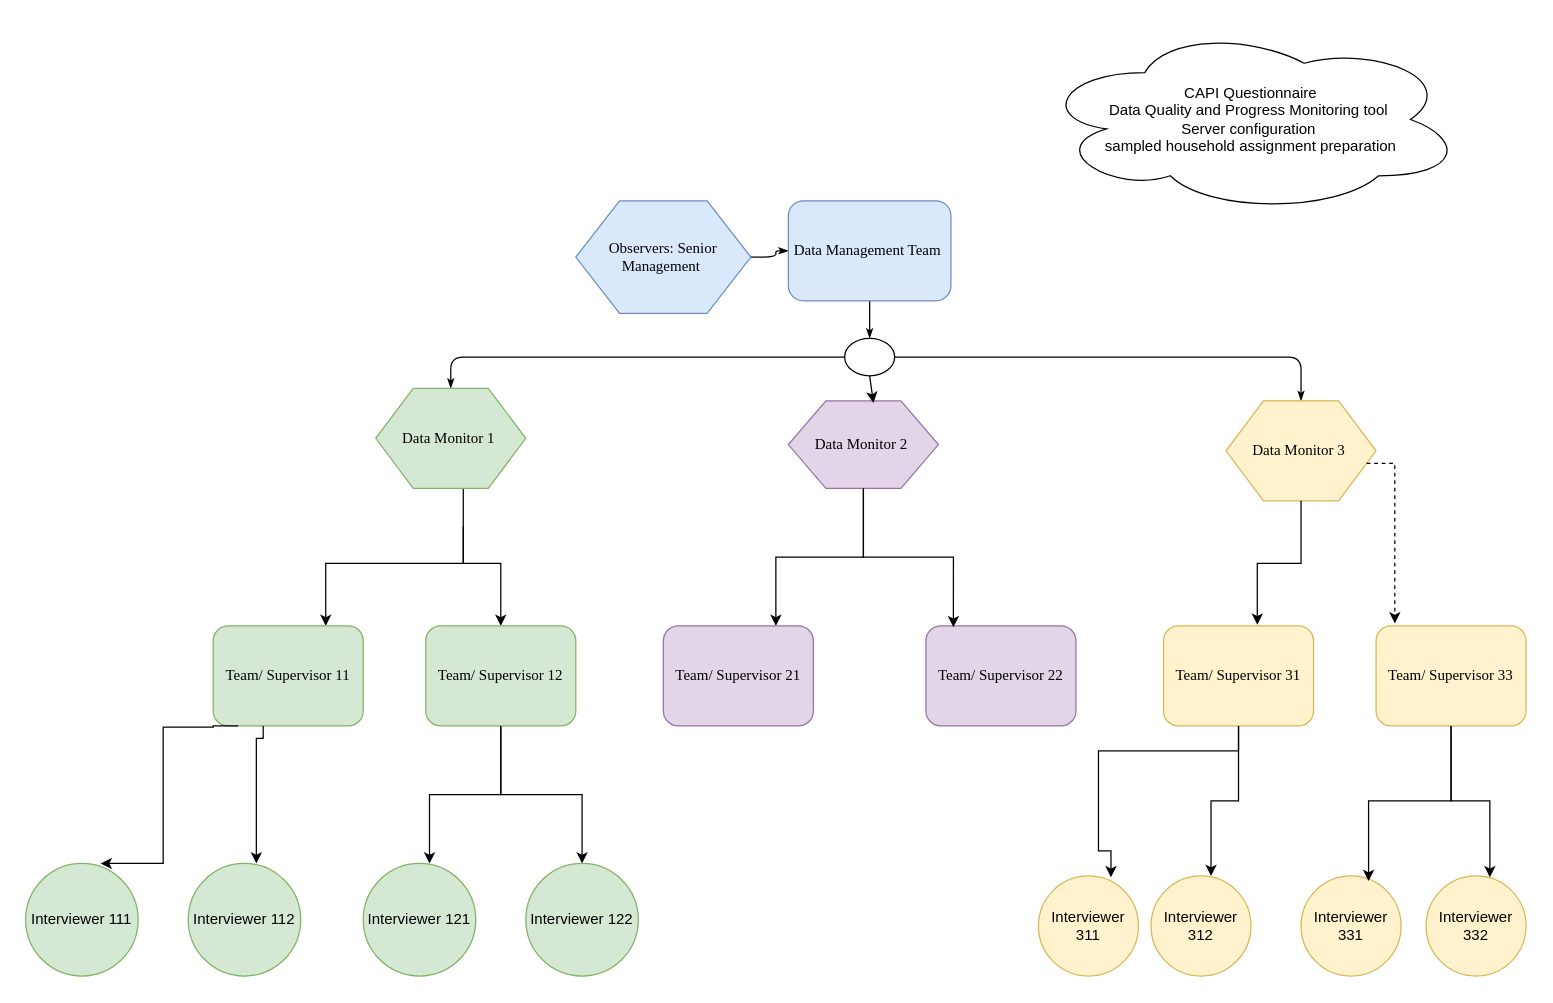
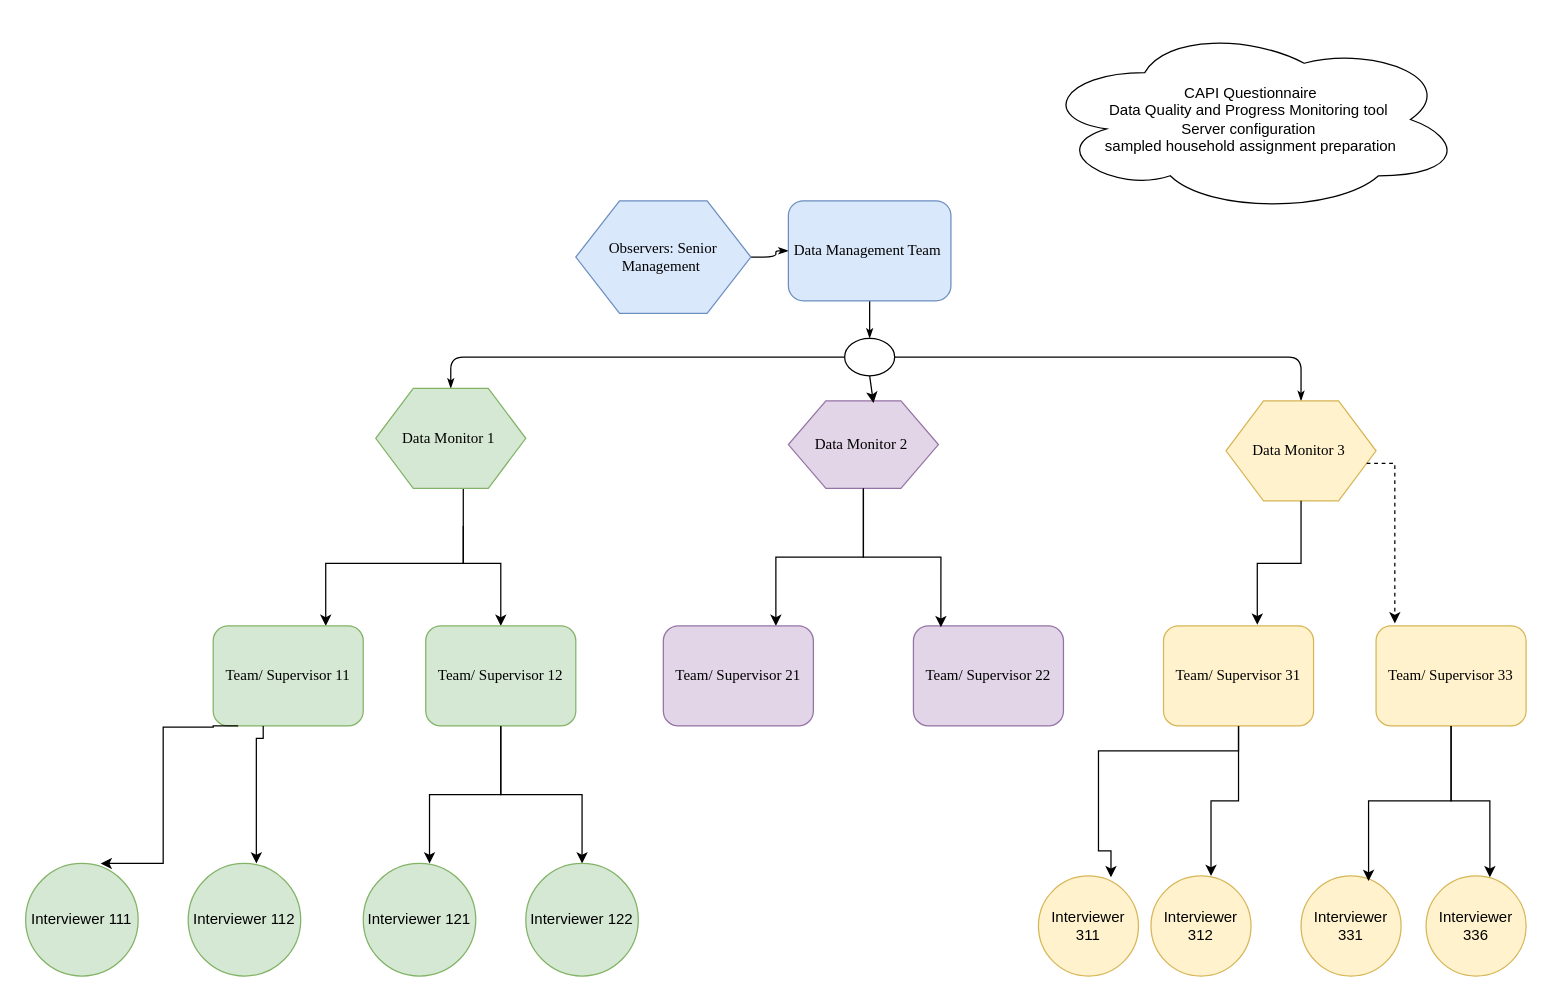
  <mxCell id="0" />
  <mxCell id="1" parent="0" />
  <mxCell id="2" style="edgeStyle=orthogonalEdgeStyle;rounded=1;html=1;labelBackgroundColor=none;startArrow=none;startFill=0;startSize=5;endArrow=classicThin;endFill=1;endSize=5;jettySize=auto;orthogonalLoop=1;strokeWidth=1;fontFamily=Verdana;fontSize=8" parent="1" source="3" target="5" edge="1"><mxGeometry relative="1" as="geometry" /></mxCell>
  <mxCell id="3" value="Observers: Senior Management&amp;nbsp;" style="shape=hexagon;perimeter=hexagonPerimeter;whiteSpace=wrap;html=1;rounded=0;shadow=0;labelBackgroundColor=none;strokeWidth=1;fontFamily=Verdana;fontSize=12;align=center;fillColor=#dae8fc;strokeColor=#6c8ebf;" parent="1" vertex="1"><mxGeometry x="460" y="160" width="140" height="90" as="geometry" /></mxCell>
  <mxCell id="4" style="edgeStyle=orthogonalEdgeStyle;rounded=1;html=1;labelBackgroundColor=none;startArrow=none;startFill=0;startSize=5;endArrow=classicThin;endFill=1;endSize=5;jettySize=auto;orthogonalLoop=1;strokeWidth=1;fontFamily=Verdana;fontSize=8" parent="1" source="5" target="8" edge="1"><mxGeometry relative="1" as="geometry" /></mxCell>
  <mxCell id="5" value="Data Management Team&amp;nbsp;" style="rounded=1;whiteSpace=wrap;html=1;shadow=0;labelBackgroundColor=none;strokeWidth=1;fontFamily=Verdana;fontSize=12;align=center;fillColor=#dae8fc;strokeColor=#6c8ebf;" parent="1" vertex="1"><mxGeometry x="630" y="160" width="130" height="80" as="geometry" /></mxCell>
  <mxCell id="6" style="edgeStyle=orthogonalEdgeStyle;rounded=1;html=1;labelBackgroundColor=none;startArrow=none;startFill=0;startSize=5;endArrow=classicThin;endFill=1;endSize=5;jettySize=auto;orthogonalLoop=1;strokeWidth=1;fontFamily=Verdana;fontSize=8" parent="1" source="8" target="12" edge="1"><mxGeometry relative="1" as="geometry" /></mxCell>
  <mxCell id="7" style="edgeStyle=orthogonalEdgeStyle;rounded=1;html=1;labelBackgroundColor=none;startArrow=none;startFill=0;startSize=5;endArrow=classicThin;endFill=1;endSize=5;jettySize=auto;orthogonalLoop=1;strokeWidth=1;fontFamily=Verdana;fontSize=8" parent="1" source="8" target="11" edge="1"><mxGeometry relative="1" as="geometry" /></mxCell>
  <mxCell id="8" value="" style="ellipse;whiteSpace=wrap;html=1;rounded=1;shadow=0;labelBackgroundColor=none;strokeWidth=1;fontFamily=Verdana;fontSize=12;align=center;" parent="1" vertex="1"><mxGeometry x="675" y="270" width="40" height="30" as="geometry" /></mxCell>
  <mxCell id="9" style="edgeStyle=orthogonalEdgeStyle;rounded=0;orthogonalLoop=1;jettySize=auto;html=1;entryX=0.5;entryY=0;entryDx=0;entryDy=0;" edge="1" parent="1" source="11" target="21"><mxGeometry relative="1" as="geometry"><Array as="points"><mxPoint x="370" y="450" /><mxPoint x="400" y="450" /></Array></mxGeometry></mxCell>
  <mxCell id="10" value="" style="edgeStyle=orthogonalEdgeStyle;rounded=0;orthogonalLoop=1;jettySize=auto;html=1;entryX=0.75;entryY=0;entryDx=0;entryDy=0;" edge="1" parent="1" target="13"><mxGeometry relative="1" as="geometry"><mxPoint x="370" y="420" as="sourcePoint" /><Array as="points"><mxPoint x="370" y="450" /><mxPoint x="260" y="450" /></Array></mxGeometry></mxCell>
  <mxCell id="11" value="Data Monitor 1&amp;nbsp;" style="shape=hexagon;perimeter=hexagonPerimeter;whiteSpace=wrap;html=1;rounded=0;shadow=0;labelBackgroundColor=none;strokeWidth=1;fontFamily=Verdana;fontSize=12;align=center;fillColor=#d5e8d4;strokeColor=#82b366;" parent="1" vertex="1"><mxGeometry x="300" y="310" width="120" height="80" as="geometry" /></mxCell>
  <mxCell id="12" value="Data Monitor 3&amp;nbsp;" style="shape=hexagon;perimeter=hexagonPerimeter;whiteSpace=wrap;html=1;rounded=0;shadow=0;labelBackgroundColor=none;strokeWidth=1;fontFamily=Verdana;fontSize=12;align=center;fillColor=#fff2cc;strokeColor=#d6b656;" parent="1" vertex="1"><mxGeometry x="980" y="320" width="120" height="80" as="geometry" /></mxCell>
  <mxCell id="13" value="Team/ Supervisor 11" style="rounded=1;whiteSpace=wrap;html=1;shadow=0;labelBackgroundColor=none;strokeWidth=1;fontFamily=Verdana;fontSize=12;align=center;fillColor=#d5e8d4;strokeColor=#82b366;" parent="1" vertex="1"><mxGeometry x="170" y="500" width="120" height="80" as="geometry" /></mxCell>
  <mxCell id="14" value="Team/ Supervisor 33" style="rounded=1;whiteSpace=wrap;html=1;shadow=0;labelBackgroundColor=none;strokeWidth=1;fontFamily=Verdana;fontSize=12;align=center;fillColor=#fff2cc;strokeColor=#d6b656;" parent="1" vertex="1"><mxGeometry x="1100" y="500" width="120" height="80" as="geometry" /></mxCell>
  <mxCell id="15" style="edgeStyle=orthogonalEdgeStyle;rounded=0;orthogonalLoop=1;jettySize=auto;html=1;entryX=0.75;entryY=0;entryDx=0;entryDy=0;" edge="1" parent="1" source="16" target="18"><mxGeometry relative="1" as="geometry" /></mxCell>
  <mxCell id="16" value="Data Monitor 2&amp;nbsp;" style="shape=hexagon;perimeter=hexagonPerimeter;whiteSpace=wrap;html=1;rounded=0;shadow=0;labelBackgroundColor=none;strokeWidth=1;fontFamily=Verdana;fontSize=12;align=center;fillColor=#e1d5e7;strokeColor=#9673a6;" vertex="1" parent="1"><mxGeometry x="630" y="320" width="120" height="70" as="geometry" /></mxCell>
  <mxCell id="17" value="" style="endArrow=classic;html=1;rounded=0;exitX=0.5;exitY=1;exitDx=0;exitDy=0;entryX=0.567;entryY=0.025;entryDx=0;entryDy=0;entryPerimeter=0;" edge="1" parent="1" source="8" target="16"><mxGeometry width="50" height="50" relative="1" as="geometry"><mxPoint x="650" y="420" as="sourcePoint" /><mxPoint x="700" y="370" as="targetPoint" /></mxGeometry></mxCell>
  <mxCell id="18" value="Team/ Supervisor 21" style="rounded=1;whiteSpace=wrap;html=1;shadow=0;labelBackgroundColor=none;strokeWidth=1;fontFamily=Verdana;fontSize=12;align=center;fillColor=#e1d5e7;strokeColor=#9673a6;" vertex="1" parent="1"><mxGeometry x="530" y="500" width="120" height="80" as="geometry" /></mxCell>
- <mxCell id="19" value="Team/ Supervisor 22" style="rounded=1;whiteSpace=wrap;html=1;shadow=0;labelBackgroundColor=none;strokeWidth=1;fontFamily=Verdana;fontSize=12;align=center;fillColor=#e1d5e7;strokeColor=#9673a6;" vertex="1" parent="1"><mxGeometry x="740" y="500" width="120" height="80" as="geometry" /></mxCell>
+ <mxCell id="19" value="Team/ Supervisor 22" style="rounded=1;whiteSpace=wrap;html=1;shadow=0;labelBackgroundColor=none;strokeWidth=1;fontFamily=Verdana;fontSize=12;align=center;fillColor=#e1d5e7;strokeColor=#9673a6;" vertex="1" parent="1"><mxGeometry x="730" y="500" width="120" height="80" as="geometry" /></mxCell>
  <mxCell id="20" style="edgeStyle=orthogonalEdgeStyle;rounded=0;orthogonalLoop=1;jettySize=auto;html=1;entryX=0.5;entryY=0;entryDx=0;entryDy=0;" edge="1" parent="1" source="21" target="24"><mxGeometry relative="1" as="geometry" /></mxCell>
  <mxCell id="21" value="Team/ Supervisor 12" style="rounded=1;whiteSpace=wrap;html=1;shadow=0;labelBackgroundColor=none;strokeWidth=1;fontFamily=Verdana;fontSize=12;align=center;fillColor=#d5e8d4;strokeColor=#82b366;" vertex="1" parent="1"><mxGeometry x="340" y="500" width="120" height="80" as="geometry" /></mxCell>
  <mxCell id="22" value="Team/ Supervisor 31" style="rounded=1;whiteSpace=wrap;html=1;shadow=0;labelBackgroundColor=none;strokeWidth=1;fontFamily=Verdana;fontSize=12;align=center;fillColor=#fff2cc;strokeColor=#d6b656;" vertex="1" parent="1"><mxGeometry x="930" y="500" width="120" height="80" as="geometry" /></mxCell>
  <mxCell id="23" value="Interviewer 111" style="ellipse;whiteSpace=wrap;html=1;aspect=fixed;fillColor=#d5e8d4;strokeColor=#82b366;" vertex="1" parent="1"><mxGeometry x="20" y="690" width="90" height="90" as="geometry" /></mxCell>
  <mxCell id="24" value="Interviewer 122" style="ellipse;whiteSpace=wrap;html=1;aspect=fixed;fillColor=#d5e8d4;strokeColor=#82b366;" vertex="1" parent="1"><mxGeometry x="420" y="690" width="90" height="90" as="geometry" /></mxCell>
  <mxCell id="25" value="Interviewer 121" style="ellipse;whiteSpace=wrap;html=1;aspect=fixed;fillColor=#d5e8d4;strokeColor=#82b366;" vertex="1" parent="1"><mxGeometry x="290" y="690" width="90" height="90" as="geometry" /></mxCell>
  <mxCell id="26" value="Interviewer 112" style="ellipse;whiteSpace=wrap;html=1;aspect=fixed;fillColor=#d5e8d4;strokeColor=#82b366;" vertex="1" parent="1"><mxGeometry x="150" y="690" width="90" height="90" as="geometry" /></mxCell>
  <mxCell id="27" style="edgeStyle=orthogonalEdgeStyle;rounded=0;orthogonalLoop=1;jettySize=auto;html=1;exitX=0.25;exitY=1;exitDx=0;exitDy=0;entryX=0.778;entryY=0;entryDx=0;entryDy=0;entryPerimeter=0;" edge="1" parent="1"><mxGeometry relative="1" as="geometry"><mxPoint x="189.98" y="580" as="sourcePoint" /><mxPoint x="80" y="690" as="targetPoint" /><Array as="points"><mxPoint x="170" y="580" /><mxPoint x="170" y="581" /><mxPoint y="581" x="130" /><mxPoint y="690" x="130" /></Array></mxGeometry></mxCell>
  <mxCell id="28" style="edgeStyle=orthogonalEdgeStyle;rounded=0;orthogonalLoop=1;jettySize=auto;html=1;entryX=0.767;entryY=0.078;entryDx=0;entryDy=0;entryPerimeter=0;" edge="1" parent="1"><mxGeometry relative="1" as="geometry"><mxPoint x="210" y="580" as="sourcePoint" /><mxPoint x="204.51" y="690" as="targetPoint" /><Array as="points"><mxPoint x="205" y="590" /></Array></mxGeometry></mxCell>
  <mxCell id="29" style="edgeStyle=orthogonalEdgeStyle;rounded=0;orthogonalLoop=1;jettySize=auto;html=1;entryX=0.589;entryY=0;entryDx=0;entryDy=0;entryPerimeter=0;" edge="1" parent="1" source="21" target="25"><mxGeometry relative="1" as="geometry" /></mxCell>
  <mxCell id="30" value="Interviewer 311" style="ellipse;whiteSpace=wrap;html=1;aspect=fixed;fillColor=#fff2cc;strokeColor=#d6b656;" vertex="1" parent="1"><mxGeometry x="830" y="700" width="80" height="80" as="geometry" /></mxCell>
  <mxCell id="31" value="Interviewer 312" style="ellipse;whiteSpace=wrap;html=1;aspect=fixed;fillColor=#fff2cc;strokeColor=#d6b656;" vertex="1" parent="1"><mxGeometry x="920" y="700" width="80" height="80" as="geometry" /></mxCell>
  <mxCell id="32" value="Interviewer 331" style="ellipse;whiteSpace=wrap;html=1;aspect=fixed;fillColor=#fff2cc;strokeColor=#d6b656;" vertex="1" parent="1"><mxGeometry x="1040" y="700" width="80" height="80" as="geometry" /></mxCell>
- <mxCell id="33" value="Interviewer 332" style="ellipse;whiteSpace=wrap;html=1;aspect=fixed;fillColor=#fff2cc;strokeColor=#d6b656;" vertex="1" parent="1"><mxGeometry x="1140" y="700" width="80" height="80" as="geometry" /></mxCell>
+ <mxCell id="33" value="Interviewer 336" style="ellipse;whiteSpace=wrap;html=1;aspect=fixed;fillColor=#fff2cc;strokeColor=#d6b656;" vertex="1" parent="1"><mxGeometry x="1140" y="700" width="80" height="80" as="geometry" /></mxCell>
  <mxCell id="34" style="edgeStyle=orthogonalEdgeStyle;rounded=0;orthogonalLoop=1;jettySize=auto;html=1;entryX=0.725;entryY=0.013;entryDx=0;entryDy=0;entryPerimeter=0;" edge="1" parent="1" source="22" target="30"><mxGeometry relative="1" as="geometry"><Array as="points"><mxPoint x="990" y="600" /><mxPoint x="878" y="600" /><mxPoint x="878" y="680" /><mxPoint x="888" y="680" /></Array></mxGeometry></mxCell>
  <mxCell id="35" style="edgeStyle=orthogonalEdgeStyle;rounded=0;orthogonalLoop=1;jettySize=auto;html=1;entryX=0.6;entryY=0;entryDx=0;entryDy=0;entryPerimeter=0;" edge="1" parent="1" source="22" target="31"><mxGeometry relative="1" as="geometry" /></mxCell>
  <mxCell id="36" style="edgeStyle=orthogonalEdgeStyle;rounded=0;orthogonalLoop=1;jettySize=auto;html=1;entryX=0.675;entryY=0.05;entryDx=0;entryDy=0;entryPerimeter=0;" edge="1" parent="1" source="14" target="32"><mxGeometry relative="1" as="geometry" /></mxCell>
  <mxCell id="37" style="edgeStyle=orthogonalEdgeStyle;rounded=0;orthogonalLoop=1;jettySize=auto;html=1;entryX=0.638;entryY=0.013;entryDx=0;entryDy=0;entryPerimeter=0;" edge="1" parent="1" source="14" target="33"><mxGeometry relative="1" as="geometry" /></mxCell>
  <mxCell id="38" value="CAPI Questionnaire&lt;div&gt;Data Quality and Progress Monitoring tool&amp;nbsp;&lt;/div&gt;&lt;div&gt;Server configuration&amp;nbsp;&lt;/div&gt;&lt;div&gt;sampled household assignment preparation&lt;/div&gt;" style="ellipse;shape=cloud;whiteSpace=wrap;html=1;" vertex="1" parent="1"><mxGeometry x="830" y="20" width="340" height="150" as="geometry" /></mxCell>
  <mxCell id="39" style="edgeStyle=orthogonalEdgeStyle;rounded=0;orthogonalLoop=1;jettySize=auto;html=1;entryX=0.125;entryY=-0.025;entryDx=0;entryDy=0;entryPerimeter=0;dashed=1;" edge="1" parent="1" source="12" target="14"><mxGeometry relative="1" as="geometry"><Array as="points"><mxPoint x="1040" y="370" /><mxPoint x="1115" y="370" /></Array></mxGeometry></mxCell>
  <mxCell id="40" style="edgeStyle=orthogonalEdgeStyle;rounded=0;orthogonalLoop=1;jettySize=auto;html=1;entryX=0.625;entryY=-0.012;entryDx=0;entryDy=0;entryPerimeter=0;" edge="1" parent="1" source="12" target="22"><mxGeometry relative="1" as="geometry" /></mxCell>
  <mxCell id="41" style="edgeStyle=orthogonalEdgeStyle;rounded=0;orthogonalLoop=1;jettySize=auto;html=1;entryX=0.183;entryY=0.013;entryDx=0;entryDy=0;entryPerimeter=0;" edge="1" parent="1" source="16" target="19"><mxGeometry relative="1" as="geometry" /></mxCell>
